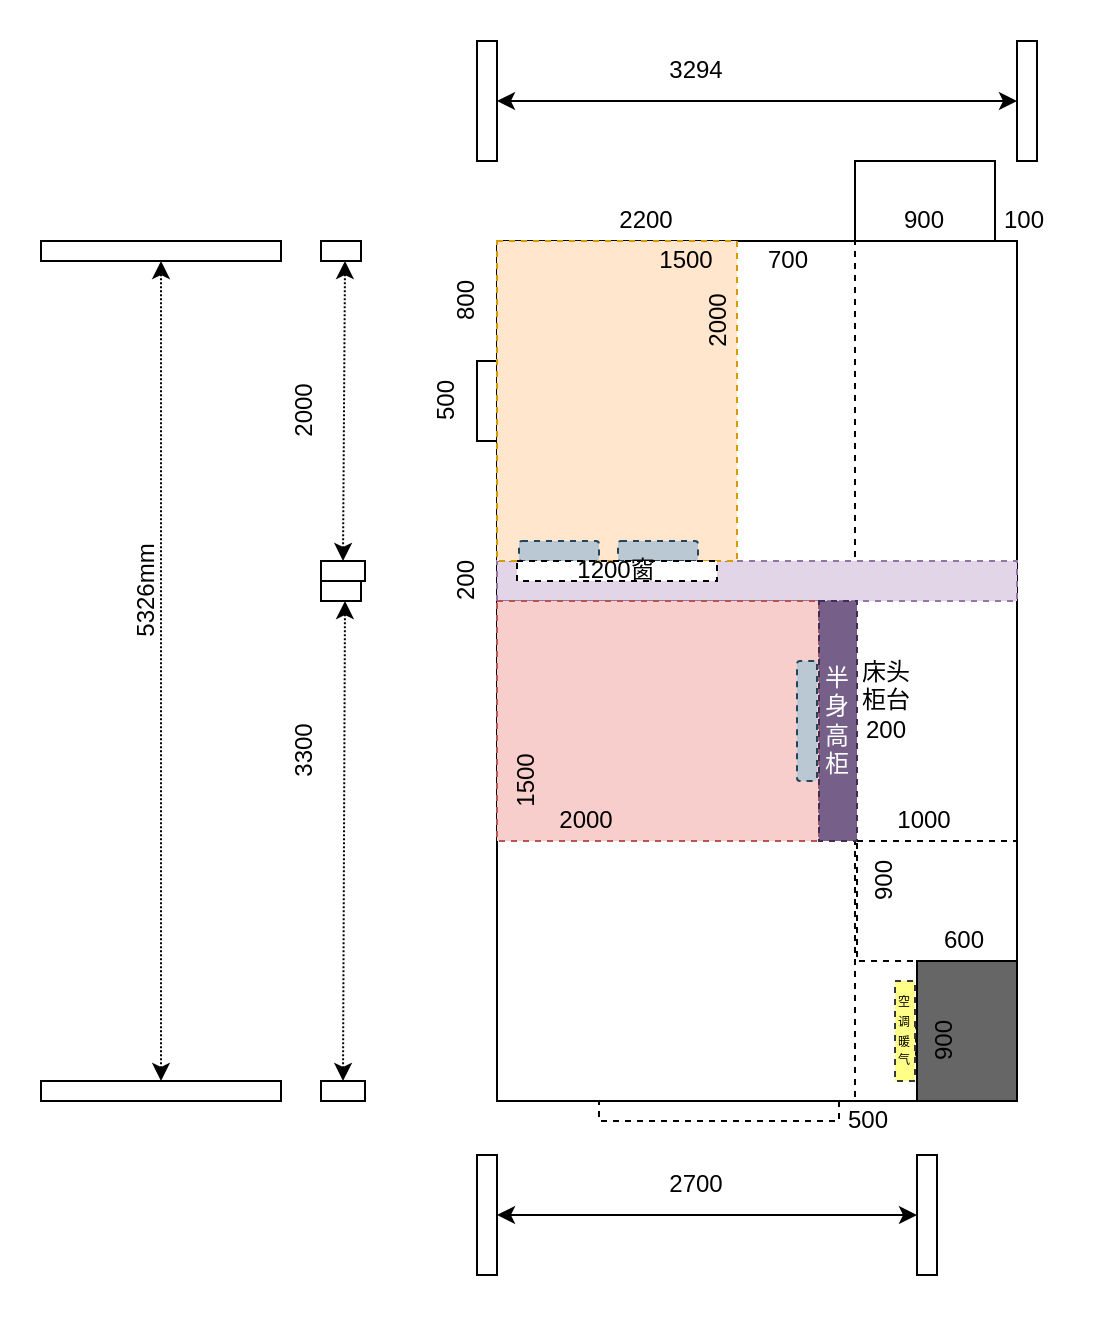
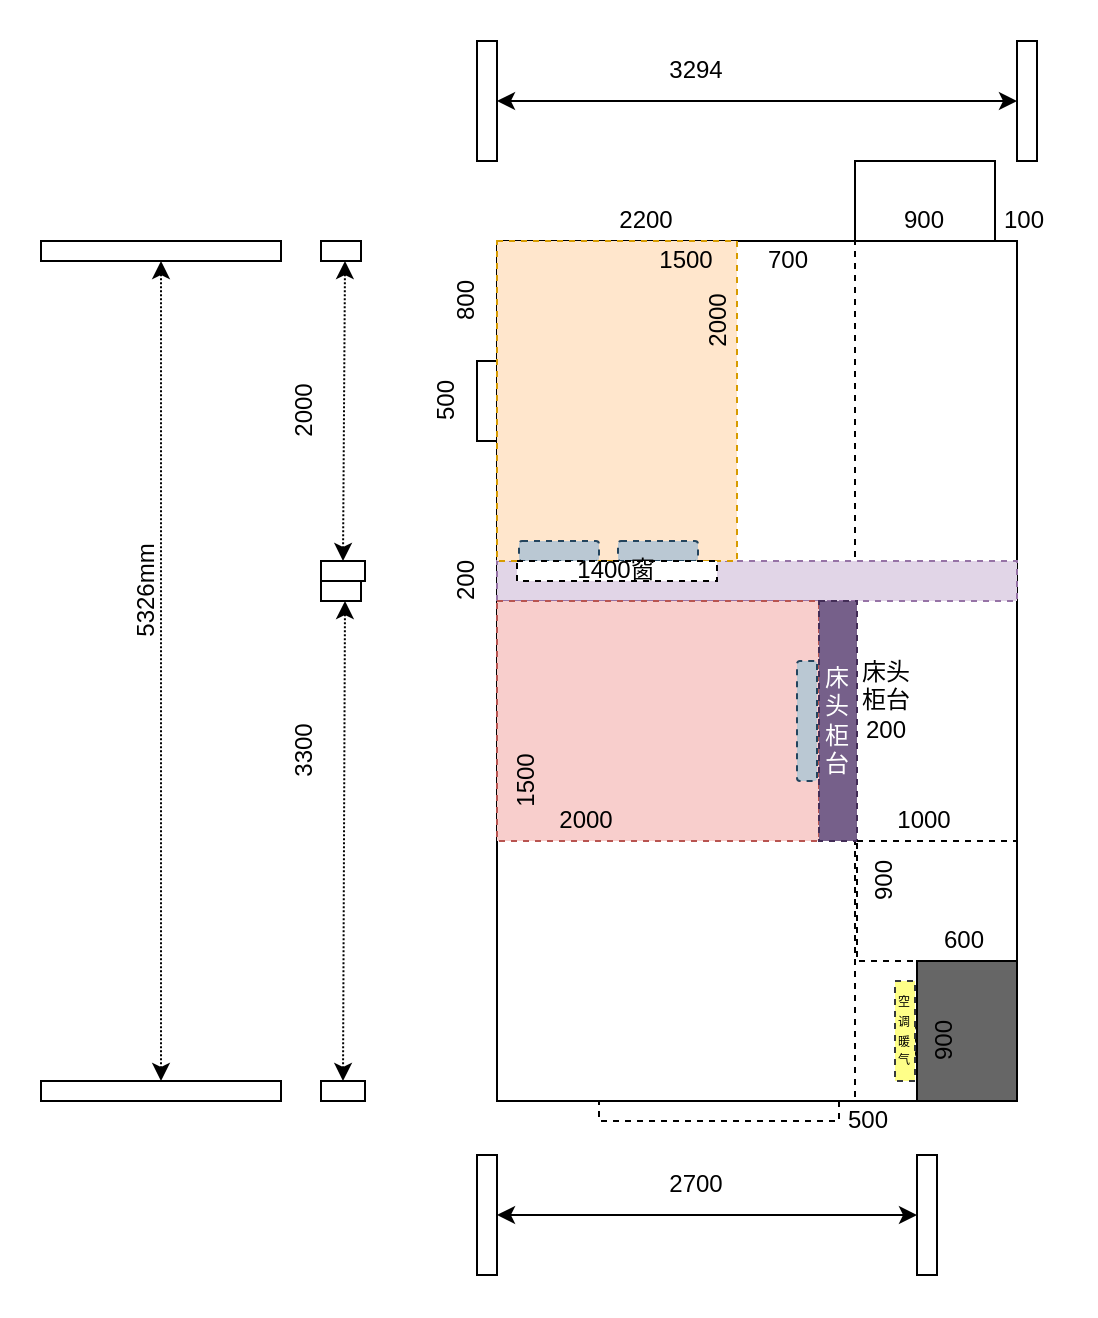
  <mxCell id="0" />
  <mxCell id="1" parent="0" />
  <mxCell id="2" value="" style="rounded=0;whiteSpace=wrap;html=1;" vertex="1" parent="1"><mxGeometry x="427" y="80" width="70" height="40" as="geometry" /></mxCell>
  <mxCell id="3" value="" style="rounded=0;whiteSpace=wrap;html=1;" vertex="1" parent="1"><mxGeometry x="248" y="120" width="260" height="430" as="geometry" /></mxCell>
  <mxCell id="4" value="" style="rounded=0;whiteSpace=wrap;html=1;" vertex="1" parent="1"><mxGeometry x="458" y="480" width="50" height="70" as="geometry" /></mxCell>
  <mxCell id="5" value="" style="rounded=0;whiteSpace=wrap;html=1;" vertex="1" parent="1"><mxGeometry x="20" y="120" width="120" height="10" as="geometry" /></mxCell>
  <mxCell id="6" value="" style="rounded=0;whiteSpace=wrap;html=1;" vertex="1" parent="1"><mxGeometry x="20" y="540" width="120" height="10" as="geometry" /></mxCell>
  <mxCell id="7" value="" style="endArrow=classic;startArrow=classic;html=1;rounded=0;exitX=0.5;exitY=0;exitDx=0;exitDy=0;dashed=1;dashPattern=1 1;" edge="1" parent="1" source="6"><mxGeometry width="50" height="50" relative="1" as="geometry"><mxPoint x="30" y="180" as="sourcePoint" /><mxPoint x="80" y="130" as="targetPoint" /></mxGeometry></mxCell>
  <mxCell id="8" value="5326mm" style="text;html=1;strokeColor=none;fillColor=none;align=center;verticalAlign=middle;whiteSpace=wrap;rounded=0;rotation=-90;" vertex="1" parent="1"><mxGeometry x="43" y="280" width="60" height="30" as="geometry" /></mxCell>
  <mxCell id="9" value="" style="rounded=0;whiteSpace=wrap;html=1;" vertex="1" parent="1"><mxGeometry x="508" y="20" width="10" height="60" as="geometry" /></mxCell>
  <mxCell id="10" value="" style="rounded=0;whiteSpace=wrap;html=1;" vertex="1" parent="1"><mxGeometry x="238" y="20" width="10" height="60" as="geometry" /></mxCell>
  <mxCell id="11" value="" style="endArrow=classic;startArrow=classic;html=1;rounded=0;exitX=1;exitY=0.5;exitDx=0;exitDy=0;entryX=0;entryY=0.5;entryDx=0;entryDy=0;" edge="1" parent="1" source="10" target="9"><mxGeometry width="50" height="50" relative="1" as="geometry"><mxPoint x="488" y="220" as="sourcePoint" /><mxPoint x="538" y="170" as="targetPoint" /></mxGeometry></mxCell>
  <mxCell id="12" value="3294" style="text;html=1;strokeColor=none;fillColor=none;align=center;verticalAlign=middle;whiteSpace=wrap;rounded=0;rotation=0;" vertex="1" parent="1"><mxGeometry x="318" y="20" width="60" height="30" as="geometry" /></mxCell>
  <mxCell id="13" value="900" style="text;html=1;strokeColor=none;fillColor=none;align=center;verticalAlign=middle;whiteSpace=wrap;rounded=0;rotation=0;" vertex="1" parent="1"><mxGeometry x="447" y="100" width="30" height="20" as="geometry" /></mxCell>
  <mxCell id="14" value="100" style="text;html=1;strokeColor=none;fillColor=none;align=center;verticalAlign=middle;whiteSpace=wrap;rounded=0;rotation=0;" vertex="1" parent="1"><mxGeometry x="497" y="100" width="30" height="20" as="geometry" /></mxCell>
  <mxCell id="15" value="2200" style="text;html=1;strokeColor=none;fillColor=none;align=center;verticalAlign=middle;whiteSpace=wrap;rounded=0;rotation=0;" vertex="1" parent="1"><mxGeometry x="308" y="100" width="30" height="20" as="geometry" /></mxCell>
  <mxCell id="16" value="600" style="text;html=1;strokeColor=none;fillColor=none;align=center;verticalAlign=middle;whiteSpace=wrap;rounded=0;rotation=0;" vertex="1" parent="1"><mxGeometry x="467" y="460" width="30" height="20" as="geometry" /></mxCell>
  <mxCell id="17" value="900" style="text;html=1;strokeColor=none;fillColor=none;align=center;verticalAlign=middle;whiteSpace=wrap;rounded=0;rotation=-90;" vertex="1" parent="1"><mxGeometry x="447" y="510" width="30" height="20" as="geometry" /></mxCell>
  <mxCell id="18" value="" style="rounded=0;whiteSpace=wrap;html=1;" vertex="1" parent="1"><mxGeometry x="238" y="180" width="10" height="40" as="geometry" /></mxCell>
  <mxCell id="19" value="500" style="text;html=1;strokeColor=none;fillColor=none;align=center;verticalAlign=middle;whiteSpace=wrap;rounded=0;rotation=-90;" vertex="1" parent="1"><mxGeometry x="208" y="190" width="30" height="20" as="geometry" /></mxCell>
  <mxCell id="20" value="800" style="text;html=1;strokeColor=none;fillColor=none;align=center;verticalAlign=middle;whiteSpace=wrap;rounded=0;rotation=-90;" vertex="1" parent="1"><mxGeometry x="218" y="140" width="30" height="20" as="geometry" /></mxCell>
  <mxCell id="21" value="" style="rounded=0;whiteSpace=wrap;html=1;fillColor=none;dashed=1;" vertex="1" parent="1"><mxGeometry x="427" y="120" width="81" height="430" as="geometry" /></mxCell>
  <mxCell id="22" value="" style="rounded=0;whiteSpace=wrap;html=1;dashed=1;fillColor=none;" vertex="1" parent="1"><mxGeometry x="299" y="550" width="120" height="10" as="geometry" /></mxCell>
  <mxCell id="23" value="500" style="text;html=1;strokeColor=none;fillColor=none;align=center;verticalAlign=middle;whiteSpace=wrap;rounded=0;rotation=0;" vertex="1" parent="1"><mxGeometry x="419" y="550" width="30" height="20" as="geometry" /></mxCell>
  <mxCell id="24" value="" style="rounded=0;whiteSpace=wrap;html=1;" vertex="1" parent="1"><mxGeometry x="458" y="577" width="10" height="60" as="geometry" /></mxCell>
  <mxCell id="25" value="" style="rounded=0;whiteSpace=wrap;html=1;" vertex="1" parent="1"><mxGeometry x="238" y="577" width="10" height="60" as="geometry" /></mxCell>
  <mxCell id="26" value="" style="endArrow=classic;startArrow=classic;html=1;rounded=0;exitX=1;exitY=0.5;exitDx=0;exitDy=0;entryX=0;entryY=0.5;entryDx=0;entryDy=0;" edge="1" parent="1" source="25" target="24"><mxGeometry width="50" height="50" relative="1" as="geometry"><mxPoint x="488" y="777" as="sourcePoint" /><mxPoint x="538" y="727" as="targetPoint" /></mxGeometry></mxCell>
  <mxCell id="27" value="2700" style="text;html=1;strokeColor=none;fillColor=none;align=center;verticalAlign=middle;whiteSpace=wrap;rounded=0;rotation=0;" vertex="1" parent="1"><mxGeometry x="318" y="577" width="60" height="30" as="geometry" /></mxCell>
  <mxCell id="28" value="" style="rounded=0;whiteSpace=wrap;html=1;dashed=1;fillColor=#e1d5e7;strokeColor=#9673a6;" vertex="1" parent="1"><mxGeometry x="248" y="280" width="260" height="20" as="geometry" /></mxCell>
  <mxCell id="29" value="200" style="text;html=1;strokeColor=none;fillColor=none;align=center;verticalAlign=middle;whiteSpace=wrap;rounded=0;rotation=-90;" vertex="1" parent="1"><mxGeometry x="218" y="280" width="30" height="20" as="geometry" /></mxCell>
  <mxCell id="30" value="" style="rounded=0;whiteSpace=wrap;html=1;" vertex="1" parent="1"><mxGeometry x="160" y="120" width="20" height="10" as="geometry" /></mxCell>
  <mxCell id="31" value="" style="rounded=0;whiteSpace=wrap;html=1;" vertex="1" parent="1"><mxGeometry x="160" y="280" width="22" height="10" as="geometry" /></mxCell>
  <mxCell id="32" value="" style="endArrow=classic;startArrow=classic;html=1;rounded=0;exitX=0.5;exitY=0;exitDx=0;exitDy=0;dashed=1;dashPattern=1 1;" edge="1" parent="1" source="31"><mxGeometry width="50" height="50" relative="1" as="geometry"><mxPoint x="122" y="180" as="sourcePoint" /><mxPoint x="172" y="130" as="targetPoint" /></mxGeometry></mxCell>
  <mxCell id="33" value="2000" style="text;html=1;strokeColor=none;fillColor=none;align=center;verticalAlign=middle;whiteSpace=wrap;rounded=0;rotation=-90;" vertex="1" parent="1"><mxGeometry x="122" y="190" width="60" height="30" as="geometry" /></mxCell>
  <mxCell id="34" value="" style="rounded=0;whiteSpace=wrap;html=1;dashed=1;fillColor=#ffe6cc;strokeColor=#d79b00;" vertex="1" parent="1"><mxGeometry x="248" y="120" width="120" height="160" as="geometry" /></mxCell>
  <mxCell id="35" value="" style="rounded=0;whiteSpace=wrap;html=1;" vertex="1" parent="1"><mxGeometry x="160" y="290" width="20" height="10" as="geometry" /></mxCell>
  <mxCell id="36" value="" style="rounded=0;whiteSpace=wrap;html=1;" vertex="1" parent="1"><mxGeometry x="160" y="540" width="22" height="10" as="geometry" /></mxCell>
  <mxCell id="37" value="" style="endArrow=classic;startArrow=classic;html=1;rounded=0;exitX=0.5;exitY=0;exitDx=0;exitDy=0;dashed=1;dashPattern=1 1;" edge="1" parent="1" source="36"><mxGeometry width="50" height="50" relative="1" as="geometry"><mxPoint x="122" y="350" as="sourcePoint" /><mxPoint x="172" y="300" as="targetPoint" /></mxGeometry></mxCell>
  <mxCell id="38" value="3300" style="text;html=1;strokeColor=none;fillColor=none;align=center;verticalAlign=middle;whiteSpace=wrap;rounded=0;rotation=-90;" vertex="1" parent="1"><mxGeometry x="122" y="360" width="60" height="30" as="geometry" /></mxCell>
  <mxCell id="39" value="" style="rounded=0;whiteSpace=wrap;html=1;dashed=1;fillColor=#f8cecc;strokeColor=#b85450;" vertex="1" parent="1"><mxGeometry x="248" y="300" width="161" height="120" as="geometry" /></mxCell>
- <mxCell id="40" value="半身高柜" style="rounded=0;whiteSpace=wrap;html=1;dashed=1;fillColor=#76608a;fontColor=#ffffff;strokeColor=#432D57;" vertex="1" parent="1"><mxGeometry x="409" y="300" width="19" height="120" as="geometry" /></mxCell>
+ <mxCell id="40" value="床头柜台" style="rounded=0;whiteSpace=wrap;html=1;dashed=1;fillColor=#76608a;fontColor=#ffffff;strokeColor=#432D57;" vertex="1" parent="1"><mxGeometry x="409" y="300" width="19" height="120" as="geometry" /></mxCell>
  <mxCell id="41" value="床头柜台&lt;br&gt;200" style="text;html=1;strokeColor=none;fillColor=none;align=center;verticalAlign=middle;whiteSpace=wrap;rounded=0;rotation=0;" vertex="1" parent="1"><mxGeometry x="428" y="340" width="30" height="20" as="geometry" /></mxCell>
  <mxCell id="42" value="1500" style="text;html=1;strokeColor=none;fillColor=none;align=center;verticalAlign=middle;whiteSpace=wrap;rounded=0;rotation=0;" vertex="1" parent="1"><mxGeometry x="328" y="120" width="30" height="20" as="geometry" /></mxCell>
  <mxCell id="43" value="2000" style="text;html=1;strokeColor=none;fillColor=none;align=center;verticalAlign=middle;whiteSpace=wrap;rounded=0;rotation=-90;" vertex="1" parent="1"><mxGeometry x="344" y="150" width="30" height="20" as="geometry" /></mxCell>
  <mxCell id="44" value="2000" style="text;html=1;strokeColor=none;fillColor=none;align=center;verticalAlign=middle;whiteSpace=wrap;rounded=0;rotation=0;" vertex="1" parent="1"><mxGeometry x="278" y="400" width="30" height="20" as="geometry" /></mxCell>
  <mxCell id="45" value="1500" style="text;html=1;strokeColor=none;fillColor=none;align=center;verticalAlign=middle;whiteSpace=wrap;rounded=0;rotation=-90;" vertex="1" parent="1"><mxGeometry x="248" y="380" width="30" height="20" as="geometry" /></mxCell>
  <mxCell id="46" value="" style="rounded=1;whiteSpace=wrap;html=1;dashed=1;fillColor=#bac8d3;strokeColor=#23445d;" vertex="1" parent="1"><mxGeometry x="259" y="270" width="40" height="10" as="geometry" /></mxCell>
  <mxCell id="47" value="" style="rounded=1;whiteSpace=wrap;html=1;dashed=1;fillColor=#bac8d3;strokeColor=#23445d;" vertex="1" parent="1"><mxGeometry x="308.5" y="270" width="40" height="10" as="geometry" /></mxCell>
  <mxCell id="48" value="" style="rounded=1;whiteSpace=wrap;html=1;dashed=1;fillColor=#bac8d3;strokeColor=#23445d;direction=south;" vertex="1" parent="1"><mxGeometry x="398" y="330" width="10" height="60" as="geometry" /></mxCell>
  <mxCell id="49" value="700" style="text;html=1;strokeColor=none;fillColor=none;align=center;verticalAlign=middle;whiteSpace=wrap;rounded=0;rotation=0;" vertex="1" parent="1"><mxGeometry x="379" y="120" width="30" height="20" as="geometry" /></mxCell>
- <mxCell id="50" value="1200窗" style="rounded=0;whiteSpace=wrap;html=1;dashed=1;" vertex="1" parent="1"><mxGeometry x="258" y="280" width="100" height="10" as="geometry" /></mxCell>
+ <mxCell id="50" value="1400窗" style="rounded=0;whiteSpace=wrap;html=1;dashed=1;" vertex="1" parent="1"><mxGeometry x="258" y="280" width="100" height="10" as="geometry" /></mxCell>
  <mxCell id="51" value="" style="rounded=0;whiteSpace=wrap;html=1;dashed=1;fillColor=none;" vertex="1" parent="1"><mxGeometry x="428" y="420" width="80" height="60" as="geometry" /></mxCell>
  <mxCell id="52" value="1000" style="text;html=1;strokeColor=none;fillColor=none;align=center;verticalAlign=middle;whiteSpace=wrap;rounded=0;rotation=0;" vertex="1" parent="1"><mxGeometry x="447" y="400" width="30" height="20" as="geometry" /></mxCell>
  <mxCell id="53" value="900" style="text;html=1;strokeColor=none;fillColor=none;align=center;verticalAlign=middle;whiteSpace=wrap;rounded=0;rotation=-90;" vertex="1" parent="1"><mxGeometry x="427" y="430" width="30" height="20" as="geometry" /></mxCell>
  <mxCell id="54" value="&lt;font face=&quot;Verdana&quot;&gt;&lt;span style=&quot;font-size: 6px;&quot;&gt;空调暖气&lt;br&gt;&lt;/span&gt;&lt;/font&gt;" style="rounded=0;whiteSpace=wrap;html=1;dashed=1;fillColor=#ffff88;strokeColor=#36393d;fontSize=8;" vertex="1" parent="1"><mxGeometry x="447" y="490" width="10" height="50" as="geometry" /></mxCell>
  <mxCell id="55" value="" style="rounded=0;whiteSpace=wrap;html=1;fontFamily=Verdana;fontSize=6;fillColor=#666666;fillStyle=auto;" vertex="1" parent="1"><mxGeometry x="458" y="480" width="50" height="70" as="geometry" /></mxCell>
  <mxCell id="56" value="900" style="text;html=1;strokeColor=none;fillColor=none;align=center;verticalAlign=middle;whiteSpace=wrap;rounded=0;rotation=-90;" vertex="1" parent="1"><mxGeometry x="457" y="510" width="30" height="20" as="geometry" /></mxCell>
